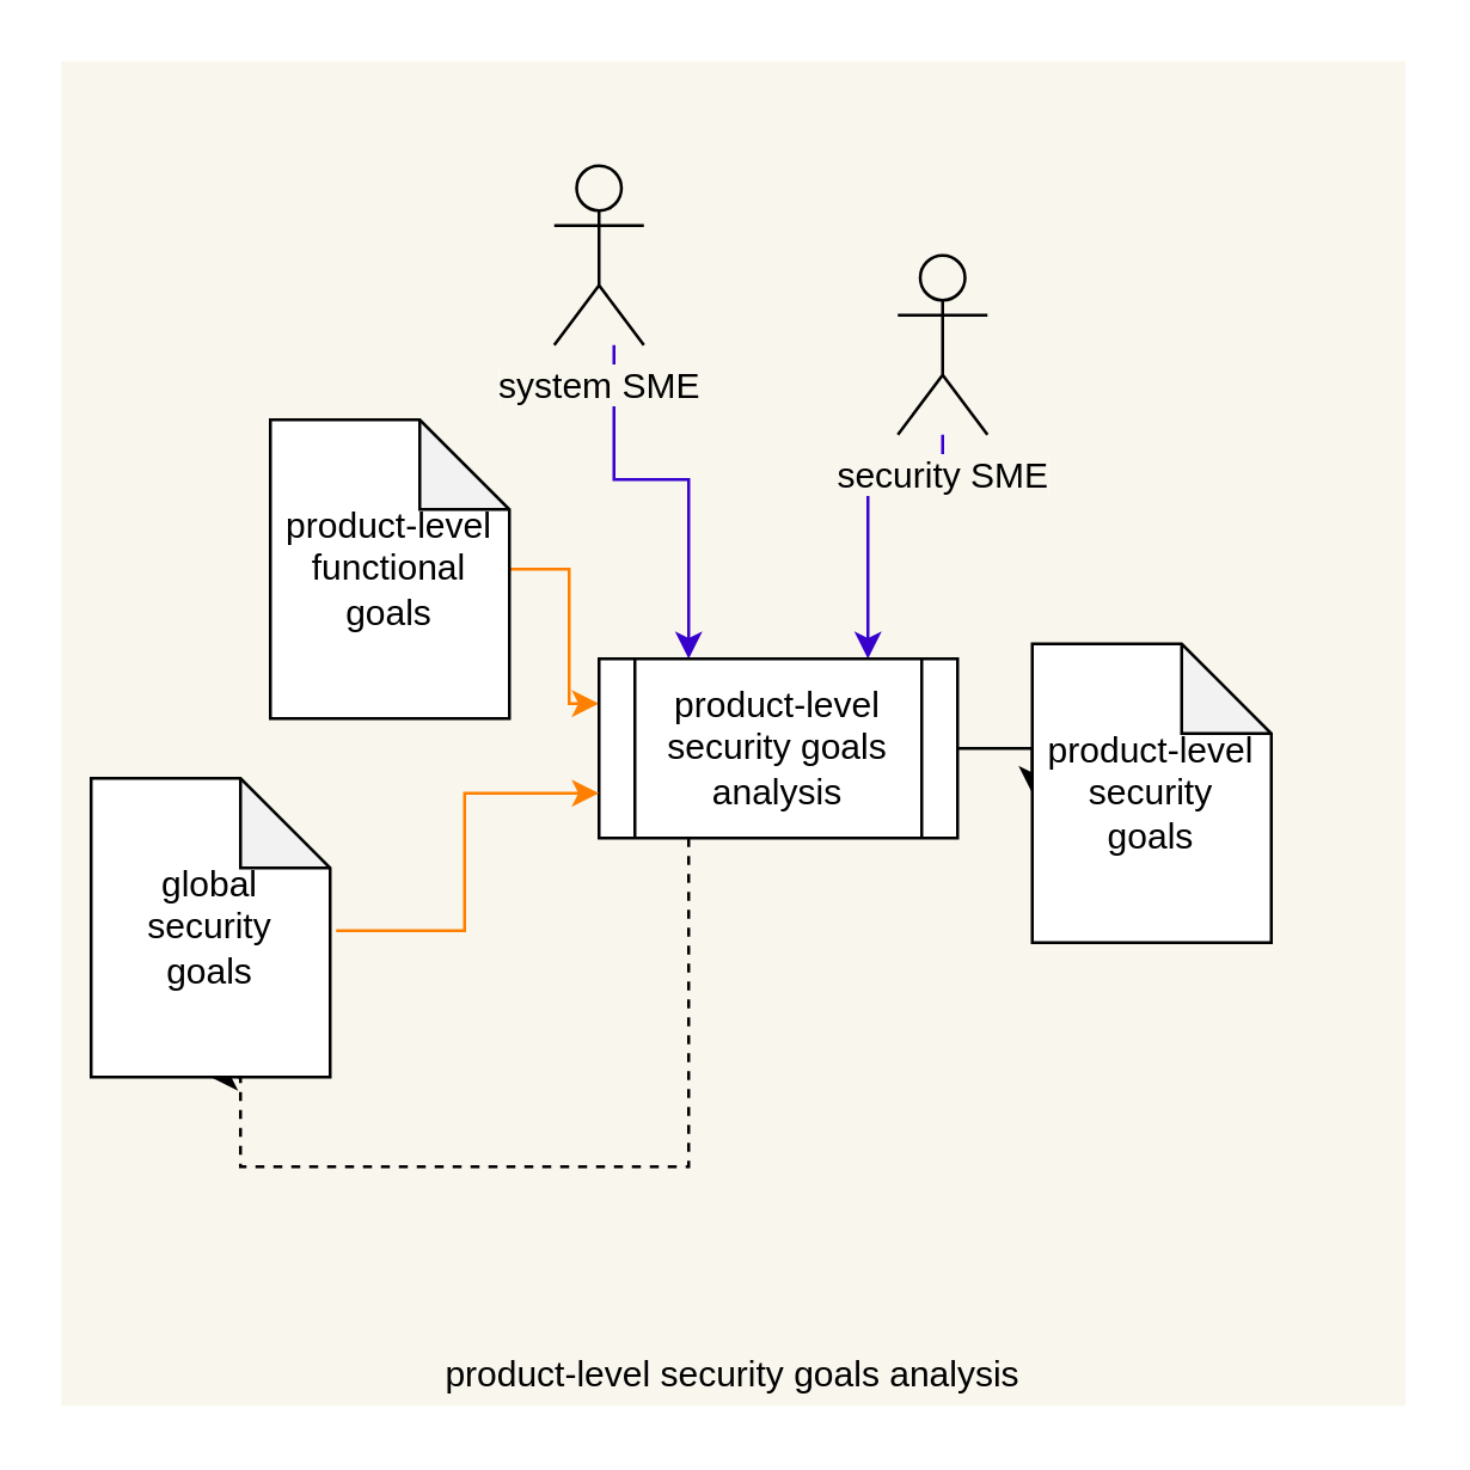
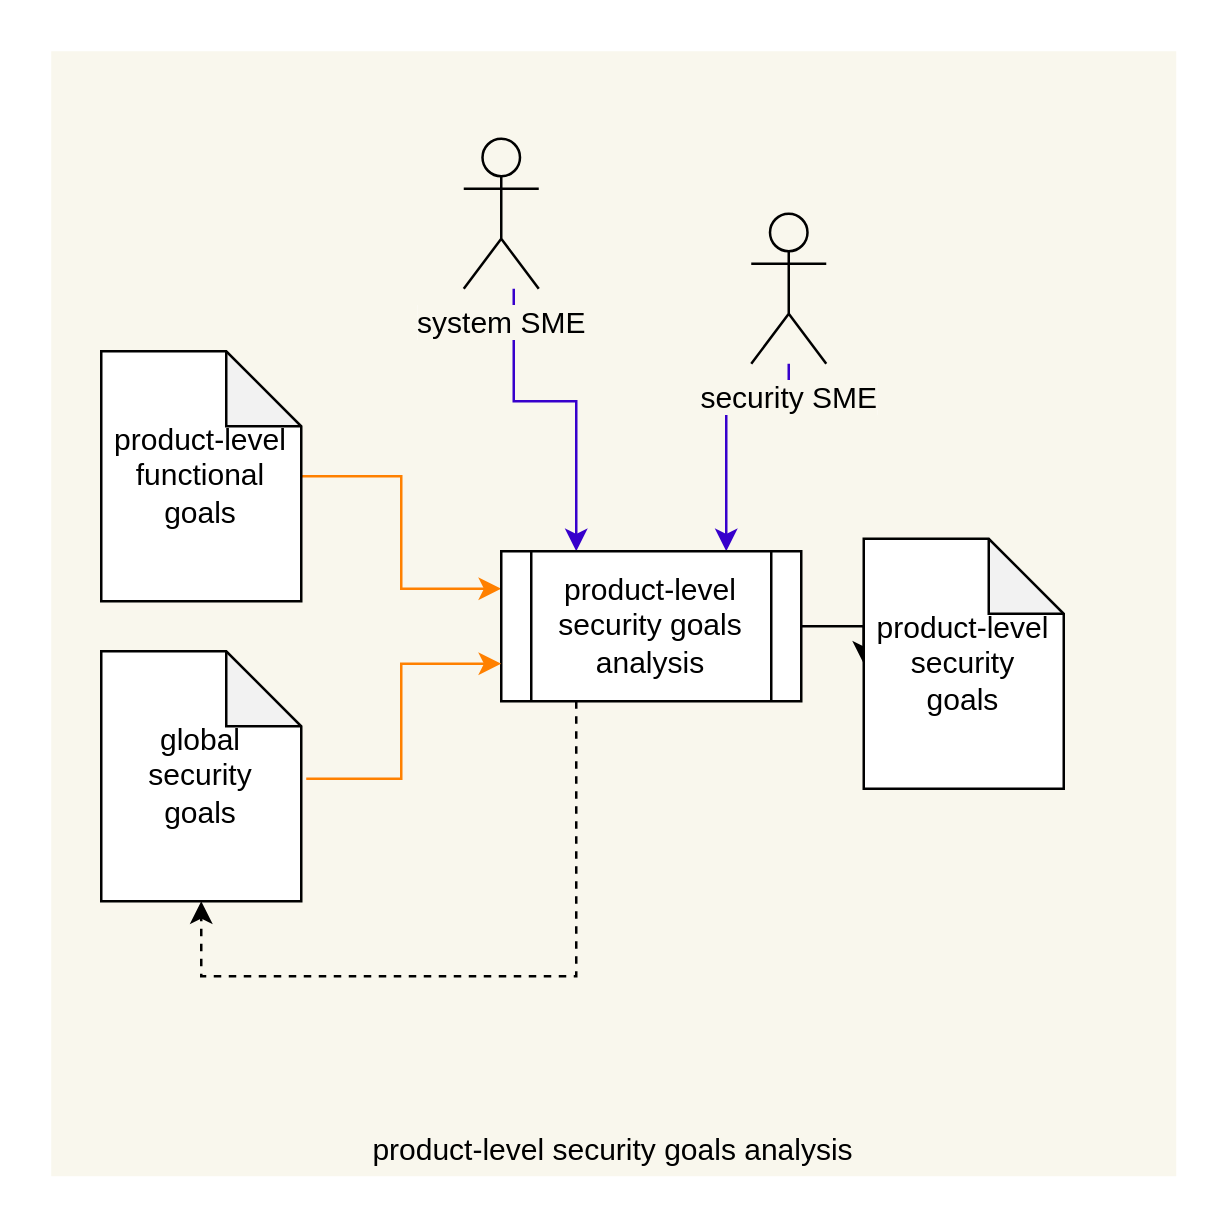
  <mxCell id="0" />
  <mxCell id="1" parent="0" />
  <mxCell id="2" value="" style="rounded=0;whiteSpace=wrap;html=1;fillColor=#f9f7ed;strokeColor=none;" parent="1" vertex="1"><mxGeometry x="20" y="20" width="450" height="450" as="geometry" /></mxCell>
  <mxCell id="3" style="edgeStyle=orthogonalEdgeStyle;rounded=0;orthogonalLoop=1;jettySize=auto;html=1;exitX=0.25;exitY=1;exitDx=0;exitDy=0;entryX=0.5;entryY=1;entryDx=0;entryDy=0;entryPerimeter=0;dashed=1;" parent="1" source="11" target="13" edge="1"><mxGeometry relative="1" as="geometry"><Array as="points"><mxPoint x="230" y="390" /><mxPoint x="80" y="390" /></Array></mxGeometry></mxCell>
  <mxCell id="4" style="edgeStyle=orthogonalEdgeStyle;rounded=0;orthogonalLoop=1;jettySize=auto;html=1;entryX=0.25;entryY=0;entryDx=0;entryDy=0;fillColor=#6a00ff;strokeColor=#3700CC;" parent="1" source="5" target="11" edge="1"><mxGeometry relative="1" as="geometry"><Array as="points"><mxPoint x="205" y="160" /><mxPoint x="230" y="160" /></Array></mxGeometry></mxCell>
  <mxCell id="5" value="&lt;span style=&quot;background-color: rgb(249 , 247 , 237)&quot;&gt;system SME&lt;/span&gt;" style="shape=umlActor;verticalLabelPosition=bottom;labelBackgroundColor=#ffffff;verticalAlign=top;html=1;outlineConnect=0;fillColor=none;" parent="1" vertex="1"><mxGeometry x="185" y="55" width="30" height="60" as="geometry" /></mxCell>
  <mxCell id="6" style="edgeStyle=orthogonalEdgeStyle;rounded=0;orthogonalLoop=1;jettySize=auto;html=1;entryX=0.75;entryY=0;entryDx=0;entryDy=0;fillColor=#6a00ff;strokeColor=#3700CC;" parent="1" source="7" target="11" edge="1"><mxGeometry relative="1" as="geometry"><Array as="points"><mxPoint x="315" y="160" /><mxPoint x="290" y="160" /></Array></mxGeometry></mxCell>
  <mxCell id="7" value="&lt;span style=&quot;background-color: rgb(249 , 247 , 237)&quot;&gt;security SME&lt;/span&gt;" style="shape=umlActor;verticalLabelPosition=bottom;labelBackgroundColor=#ffffff;verticalAlign=top;html=1;outlineConnect=0;fillColor=none;" parent="1" vertex="1"><mxGeometry x="300" y="85" width="30" height="60" as="geometry" /></mxCell>
  <mxCell id="8" style="edgeStyle=orthogonalEdgeStyle;rounded=0;orthogonalLoop=1;jettySize=auto;html=1;entryX=0;entryY=0.25;entryDx=0;entryDy=0;strokeColor=#FF8000;" parent="1" source="9" target="11" edge="1"><mxGeometry relative="1" as="geometry" /></mxCell>
- <mxCell id="9" value="product-level functional&lt;br&gt;goals" style="shape=note;whiteSpace=wrap;html=1;backgroundOutline=1;darkOpacity=0.05;" parent="1" vertex="1"><mxGeometry x="90" y="140" width="80" height="100" as="geometry" /></mxCell>
+ <mxCell id="9" value="product-level functional&lt;br&gt;goals" style="shape=note;whiteSpace=wrap;html=1;backgroundOutline=1;darkOpacity=0.05;" parent="1" vertex="1"><mxGeometry x="40" y="140" width="80" height="100" as="geometry" /></mxCell>
  <mxCell id="10" style="edgeStyle=orthogonalEdgeStyle;rounded=0;orthogonalLoop=1;jettySize=auto;html=1;entryX=0;entryY=0.5;entryDx=0;entryDy=0;exitX=1;exitY=0.5;exitDx=0;exitDy=0;entryPerimeter=0;" parent="1" source="11" target="15" edge="1"><mxGeometry relative="1" as="geometry"><mxPoint x="490" y="240" as="sourcePoint" /></mxGeometry></mxCell>
  <mxCell id="11" value="product-level security goals&lt;br&gt;analysis" style="shape=process;whiteSpace=wrap;html=1;backgroundOutline=1;" parent="1" vertex="1"><mxGeometry x="200" y="220" width="120" height="60" as="geometry" /></mxCell>
  <mxCell id="12" style="edgeStyle=orthogonalEdgeStyle;rounded=0;orthogonalLoop=1;jettySize=auto;html=1;exitX=1.025;exitY=0.51;exitDx=0;exitDy=0;exitPerimeter=0;entryX=0;entryY=0.75;entryDx=0;entryDy=0;strokeColor=#FF8000;" parent="1" source="13" target="11" edge="1"><mxGeometry relative="1" as="geometry" /></mxCell>
- <mxCell id="13" value="global&lt;br&gt;security&lt;br&gt;goals" style="shape=note;whiteSpace=wrap;html=1;backgroundOutline=1;darkOpacity=0.05;" parent="1" vertex="1"><mxGeometry x="30" y="260" width="80" height="100" as="geometry" /></mxCell>
+ <mxCell id="13" value="global&lt;br&gt;security&lt;br&gt;goals" style="shape=note;whiteSpace=wrap;html=1;backgroundOutline=1;darkOpacity=0.05;" parent="1" vertex="1"><mxGeometry x="40" y="260" width="80" height="100" as="geometry" /></mxCell>
  <mxCell id="14" value="product-level security goals analysis" style="text;html=1;strokeColor=none;fillColor=none;align=center;verticalAlign=middle;whiteSpace=wrap;rounded=0;" parent="1" vertex="1"><mxGeometry x="20" y="450" width="450" height="20" as="geometry" /></mxCell>
  <mxCell id="15" value="product-level&lt;br&gt;security&lt;br&gt;goals" style="shape=note;whiteSpace=wrap;html=1;backgroundOutline=1;darkOpacity=0.05;" parent="1" vertex="1"><mxGeometry x="345" y="215" width="80" height="100" as="geometry" /></mxCell>
